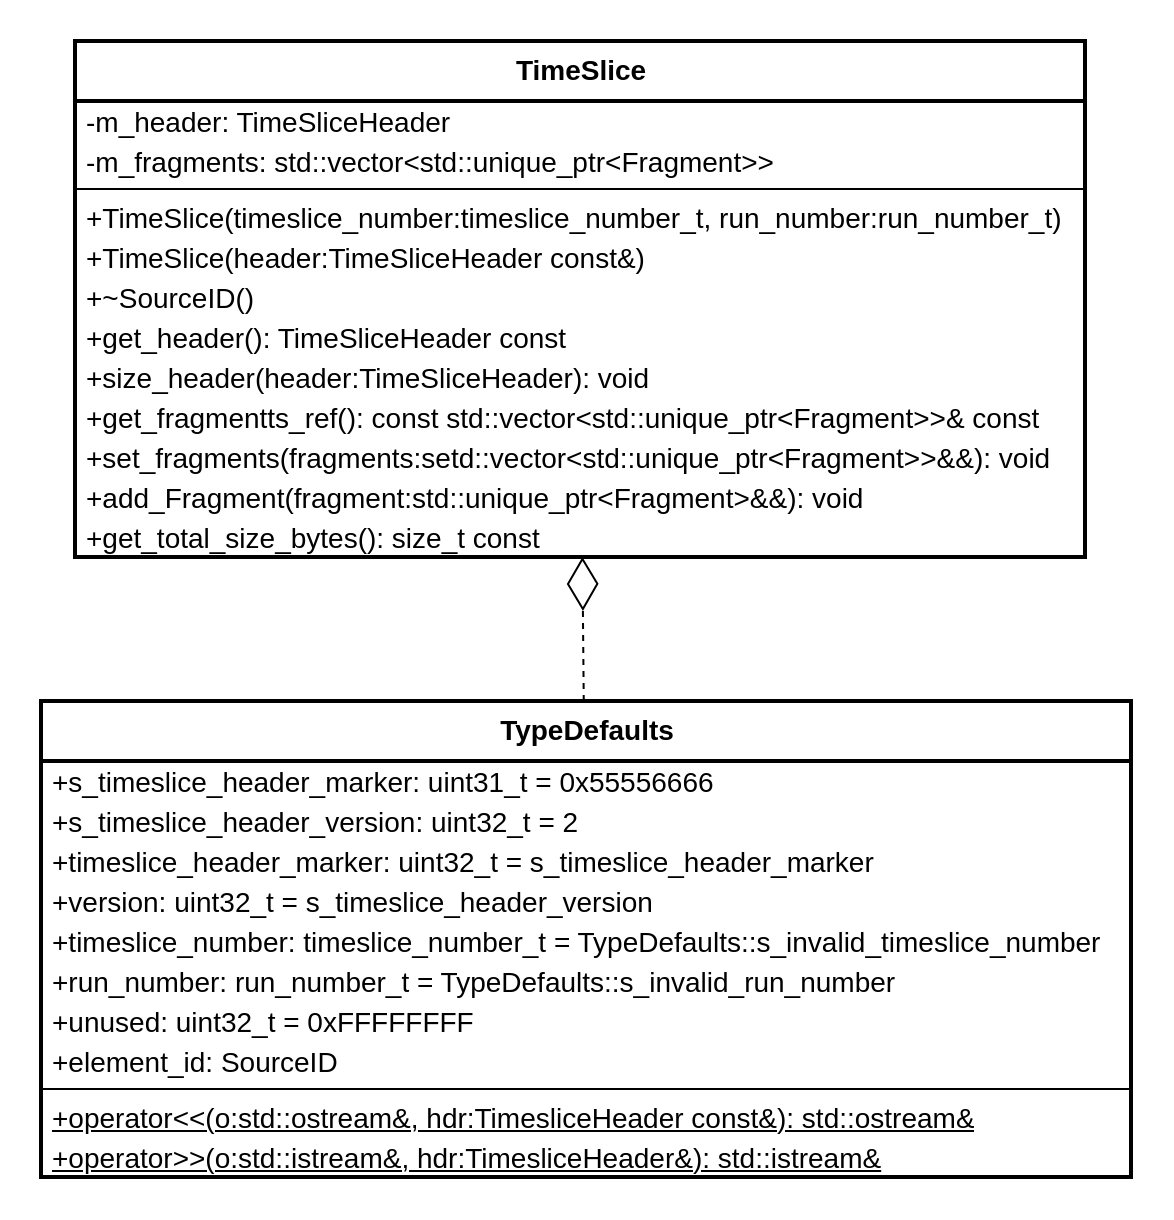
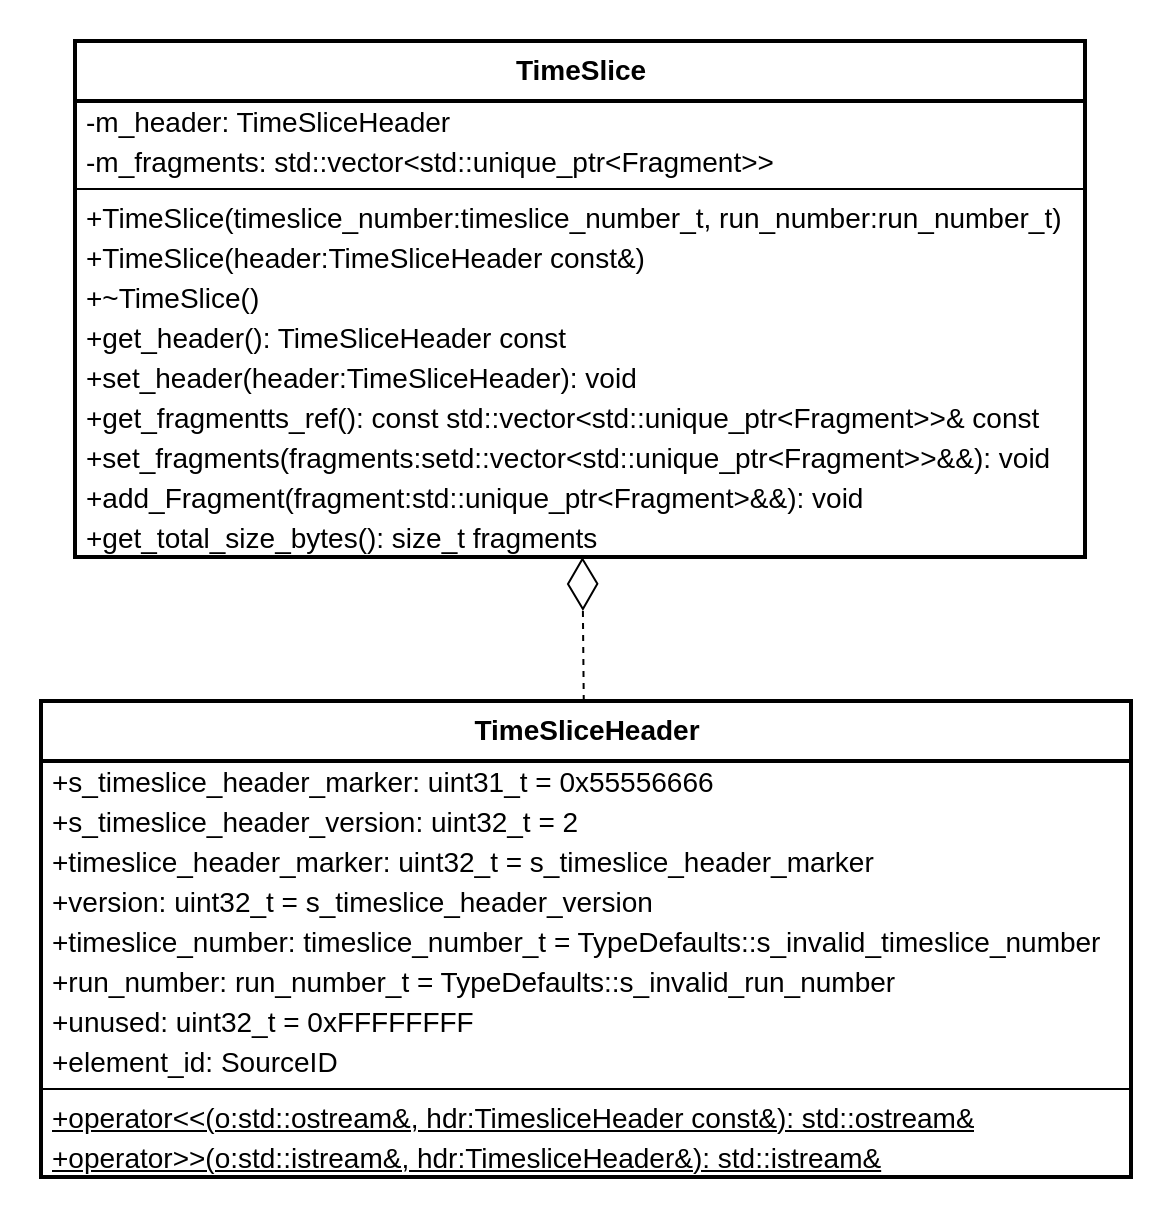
  <mxCell id="0" />
  <mxCell id="1" parent="0" />
  <mxCell id="2" value="&lt;b&gt;TimeSlice&lt;br&gt;&lt;/b&gt;" style="swimlane;fontStyle=0;align=center;verticalAlign=top;childLayout=stackLayout;horizontal=1;startSize=30;horizontalStack=0;resizeParent=1;resizeParentMax=0;resizeLast=0;collapsible=0;marginBottom=0;html=1;fontFamily=Helvetica;fontSize=14;strokeWidth=2;fillColor=default;" parent="1" vertex="1"><mxGeometry x="37" y="20" width="505" height="258" as="geometry" /></mxCell>
  <mxCell id="3" value="-m_header: TimeSliceHeader" style="text;html=1;strokeColor=none;fillColor=none;align=left;verticalAlign=middle;spacingLeft=4;spacingRight=4;overflow=hidden;rotatable=0;points=[[0,0.5],[1,0.5]];portConstraint=eastwest;fontFamily=Helvetica;fontSize=14;" parent="2" vertex="1"><mxGeometry y="30" width="505" height="20" as="geometry" /></mxCell>
  <mxCell id="4" value="-m_fragments: std::vector&amp;lt;std::unique_ptr&amp;lt;Fragment&amp;gt;&amp;gt;" style="text;html=1;strokeColor=none;fillColor=none;align=left;verticalAlign=middle;spacingLeft=4;spacingRight=4;overflow=hidden;rotatable=0;points=[[0,0.5],[1,0.5]];portConstraint=eastwest;fontFamily=Helvetica;fontSize=14;" parent="2" vertex="1"><mxGeometry y="50" width="505" height="20" as="geometry" /></mxCell>
  <mxCell id="5" value="" style="line;strokeWidth=1;fillColor=none;align=left;verticalAlign=middle;spacingTop=-1;spacingLeft=3;spacingRight=3;rotatable=0;labelPosition=right;points=[];portConstraint=eastwest;fontFamily=Helvetica;fontSize=14;" parent="2" vertex="1"><mxGeometry y="70" width="505" height="8" as="geometry" /></mxCell>
  <mxCell id="6" value="+TimeSlice(timeslice_number:timeslice_number_t, run_number:run_number_t)" style="text;html=1;strokeColor=none;fillColor=none;align=left;verticalAlign=middle;spacingLeft=4;spacingRight=4;overflow=hidden;rotatable=0;points=[[0,0.5],[1,0.5]];portConstraint=eastwest;fontFamily=Helvetica;fontSize=14;" parent="2" vertex="1"><mxGeometry y="78" width="505" height="20" as="geometry" /></mxCell>
  <mxCell id="7" value="+TimeSlice(header:TimeSliceHeader const&amp;amp;)" style="text;html=1;strokeColor=none;fillColor=none;align=left;verticalAlign=middle;spacingLeft=4;spacingRight=4;overflow=hidden;rotatable=0;points=[[0,0.5],[1,0.5]];portConstraint=eastwest;fontFamily=Helvetica;fontSize=14;" parent="2" vertex="1"><mxGeometry y="98" width="505" height="20" as="geometry" /></mxCell>
- <mxCell id="8" value="+~SourceID()" style="text;html=1;strokeColor=none;fillColor=none;align=left;verticalAlign=middle;spacingLeft=4;spacingRight=4;overflow=hidden;rotatable=0;points=[[0,0.5],[1,0.5]];portConstraint=eastwest;fontFamily=Helvetica;fontSize=14;" parent="2" vertex="1"><mxGeometry y="118" width="505" height="20" as="geometry" /></mxCell>
+ <mxCell id="8" value="+~TimeSlice()" style="text;html=1;strokeColor=none;fillColor=none;align=left;verticalAlign=middle;spacingLeft=4;spacingRight=4;overflow=hidden;rotatable=0;points=[[0,0.5],[1,0.5]];portConstraint=eastwest;fontFamily=Helvetica;fontSize=14;" parent="2" vertex="1"><mxGeometry y="118" width="505" height="20" as="geometry" /></mxCell>
  <mxCell id="9" value="+get_header(): TimeSliceHeader const" style="text;html=1;strokeColor=none;fillColor=none;align=left;verticalAlign=middle;spacingLeft=4;spacingRight=4;overflow=hidden;rotatable=0;points=[[0,0.5],[1,0.5]];portConstraint=eastwest;fontFamily=Helvetica;fontSize=14;" parent="2" vertex="1"><mxGeometry y="138" width="505" height="20" as="geometry" /></mxCell>
- <mxCell id="10" value="+size_header(header:TimeSliceHeader): void" style="text;html=1;strokeColor=none;fillColor=none;align=left;verticalAlign=middle;spacingLeft=4;spacingRight=4;overflow=hidden;rotatable=0;points=[[0,0.5],[1,0.5]];portConstraint=eastwest;fontFamily=Helvetica;fontSize=14;" parent="2" vertex="1"><mxGeometry y="158" width="505" height="20" as="geometry" /></mxCell>
+ <mxCell id="10" value="+set_header(header:TimeSliceHeader): void" style="text;html=1;strokeColor=none;fillColor=none;align=left;verticalAlign=middle;spacingLeft=4;spacingRight=4;overflow=hidden;rotatable=0;points=[[0,0.5],[1,0.5]];portConstraint=eastwest;fontFamily=Helvetica;fontSize=14;" parent="2" vertex="1"><mxGeometry y="158" width="505" height="20" as="geometry" /></mxCell>
  <mxCell id="11" value="+get_fragmentts_ref(): const std::vector&amp;lt;std::unique_ptr&amp;lt;Fragment&amp;gt;&amp;gt;&amp;amp; const" style="text;html=1;strokeColor=none;fillColor=none;align=left;verticalAlign=middle;spacingLeft=4;spacingRight=4;overflow=hidden;rotatable=0;points=[[0,0.5],[1,0.5]];portConstraint=eastwest;fontFamily=Helvetica;fontSize=14;" parent="2" vertex="1"><mxGeometry y="178" width="505" height="20" as="geometry" /></mxCell>
  <mxCell id="12" value="+set_fragments(fragments:setd::vector&amp;lt;std::unique_ptr&amp;lt;Fragment&amp;gt;&amp;gt;&amp;amp;&amp;amp;): void" style="text;html=1;strokeColor=none;fillColor=none;align=left;verticalAlign=middle;spacingLeft=4;spacingRight=4;overflow=hidden;rotatable=0;points=[[0,0.5],[1,0.5]];portConstraint=eastwest;fontFamily=Helvetica;fontSize=14;" parent="2" vertex="1"><mxGeometry y="198" width="505" height="20" as="geometry" /></mxCell>
  <mxCell id="13" value="+add_Fragment(fragment:std::unique_ptr&amp;lt;Fragment&amp;gt;&amp;amp;&amp;amp;): void" style="text;html=1;strokeColor=none;fillColor=none;align=left;verticalAlign=middle;spacingLeft=4;spacingRight=4;overflow=hidden;rotatable=0;points=[[0,0.5],[1,0.5]];portConstraint=eastwest;fontFamily=Helvetica;fontSize=14;" parent="2" vertex="1"><mxGeometry y="218" width="505" height="20" as="geometry" /></mxCell>
- <mxCell id="14" value="+get_total_size_bytes(): size_t const" style="text;html=1;strokeColor=none;fillColor=none;align=left;verticalAlign=middle;spacingLeft=4;spacingRight=4;overflow=hidden;rotatable=0;points=[[0,0.5],[1,0.5]];portConstraint=eastwest;fontFamily=Helvetica;fontSize=14;" parent="2" vertex="1"><mxGeometry y="238" width="505" height="20" as="geometry" /></mxCell>
- <mxCell id="15" value="&lt;b&gt;TypeDefaults&lt;br&gt;&lt;/b&gt;" style="swimlane;fontStyle=0;align=center;verticalAlign=top;childLayout=stackLayout;horizontal=1;startSize=30;horizontalStack=0;resizeParent=1;resizeParentMax=0;resizeLast=0;collapsible=0;marginBottom=0;html=1;fontFamily=Helvetica;fontSize=14;strokeWidth=2;fillColor=default;" parent="1" vertex="1"><mxGeometry x="20" y="350" width="545" height="238" as="geometry" /></mxCell>
+ <mxCell id="14" value="+get_total_size_bytes(): size_t fragments" style="text;html=1;strokeColor=none;fillColor=none;align=left;verticalAlign=middle;spacingLeft=4;spacingRight=4;overflow=hidden;rotatable=0;points=[[0,0.5],[1,0.5]];portConstraint=eastwest;fontFamily=Helvetica;fontSize=14;" parent="2" vertex="1"><mxGeometry y="238" width="505" height="20" as="geometry" /></mxCell>
+ <mxCell id="15" value="&lt;b&gt;TimeSliceHeader&lt;br&gt;&lt;/b&gt;" style="swimlane;fontStyle=0;align=center;verticalAlign=top;childLayout=stackLayout;horizontal=1;startSize=30;horizontalStack=0;resizeParent=1;resizeParentMax=0;resizeLast=0;collapsible=0;marginBottom=0;html=1;fontFamily=Helvetica;fontSize=14;strokeWidth=2;fillColor=default;" parent="1" vertex="1"><mxGeometry x="20" y="350" width="545" height="238" as="geometry" /></mxCell>
  <mxCell id="16" value="+s_timeslice_header_marker: uint31_t = 0x55556666" style="text;html=1;strokeColor=none;fillColor=none;align=left;verticalAlign=middle;spacingLeft=4;spacingRight=4;overflow=hidden;rotatable=0;points=[[0,0.5],[1,0.5]];portConstraint=eastwest;fontFamily=Helvetica;fontSize=14;" parent="15" vertex="1"><mxGeometry y="30" width="545" height="20" as="geometry" /></mxCell>
  <mxCell id="17" value="+s_timeslice_header_version: uint32_t = 2" style="text;html=1;strokeColor=none;fillColor=none;align=left;verticalAlign=middle;spacingLeft=4;spacingRight=4;overflow=hidden;rotatable=0;points=[[0,0.5],[1,0.5]];portConstraint=eastwest;fontFamily=Helvetica;fontSize=14;" parent="15" vertex="1"><mxGeometry y="50" width="545" height="20" as="geometry" /></mxCell>
  <mxCell id="18" value="+timeslice_header_marker: uint32_t = s_timeslice_header_marker" style="text;html=1;strokeColor=none;fillColor=none;align=left;verticalAlign=middle;spacingLeft=4;spacingRight=4;overflow=hidden;rotatable=0;points=[[0,0.5],[1,0.5]];portConstraint=eastwest;fontFamily=Helvetica;fontSize=14;" parent="15" vertex="1"><mxGeometry y="70" width="545" height="20" as="geometry" /></mxCell>
  <mxCell id="19" value="+version: uint32_t = s_timeslice_header_version" style="text;html=1;strokeColor=none;fillColor=none;align=left;verticalAlign=middle;spacingLeft=4;spacingRight=4;overflow=hidden;rotatable=0;points=[[0,0.5],[1,0.5]];portConstraint=eastwest;fontFamily=Helvetica;fontSize=14;" parent="15" vertex="1"><mxGeometry y="90" width="545" height="20" as="geometry" /></mxCell>
  <mxCell id="20" value="+timeslice_number: timeslice_number_t = TypeDefaults::s_invalid_timeslice_number" style="text;html=1;strokeColor=none;fillColor=none;align=left;verticalAlign=middle;spacingLeft=4;spacingRight=4;overflow=hidden;rotatable=0;points=[[0,0.5],[1,0.5]];portConstraint=eastwest;fontFamily=Helvetica;fontSize=14;" parent="15" vertex="1"><mxGeometry y="110" width="545" height="20" as="geometry" /></mxCell>
  <mxCell id="21" value="+run_number: run_number_t = TypeDefaults::s_invalid_run_number" style="text;html=1;strokeColor=none;fillColor=none;align=left;verticalAlign=middle;spacingLeft=4;spacingRight=4;overflow=hidden;rotatable=0;points=[[0,0.5],[1,0.5]];portConstraint=eastwest;fontFamily=Helvetica;fontSize=14;" parent="15" vertex="1"><mxGeometry y="130" width="545" height="20" as="geometry" /></mxCell>
  <mxCell id="22" value="+unused: uint32_t = 0xFFFFFFFF" style="text;html=1;strokeColor=none;fillColor=none;align=left;verticalAlign=middle;spacingLeft=4;spacingRight=4;overflow=hidden;rotatable=0;points=[[0,0.5],[1,0.5]];portConstraint=eastwest;fontFamily=Helvetica;fontSize=14;" parent="15" vertex="1"><mxGeometry y="150" width="545" height="20" as="geometry" /></mxCell>
  <mxCell id="23" value="+element_id: SourceID" style="text;html=1;strokeColor=none;fillColor=none;align=left;verticalAlign=middle;spacingLeft=4;spacingRight=4;overflow=hidden;rotatable=0;points=[[0,0.5],[1,0.5]];portConstraint=eastwest;fontFamily=Helvetica;fontSize=14;" parent="15" vertex="1"><mxGeometry y="170" width="545" height="20" as="geometry" /></mxCell>
  <mxCell id="24" value="" style="line;strokeWidth=1;fillColor=none;align=left;verticalAlign=middle;spacingTop=-1;spacingLeft=3;spacingRight=3;rotatable=0;labelPosition=right;points=[];portConstraint=eastwest;fontFamily=Helvetica;fontSize=14;" parent="15" vertex="1"><mxGeometry y="190" width="545" height="8" as="geometry" /></mxCell>
  <mxCell id="25" value="&lt;u&gt;+operator&amp;lt;&amp;lt;(o:std::ostream&amp;amp;, hdr:TimesliceHeader const&amp;amp;): std::ostream&amp;amp;&lt;/u&gt;" style="text;html=1;strokeColor=none;fillColor=none;align=left;verticalAlign=middle;spacingLeft=4;spacingRight=4;overflow=hidden;rotatable=0;points=[[0,0.5],[1,0.5]];portConstraint=eastwest;fontFamily=Helvetica;fontSize=14;" parent="15" vertex="1"><mxGeometry y="198" width="545" height="20" as="geometry" /></mxCell>
  <mxCell id="26" value="&lt;u&gt;+operator&amp;gt;&amp;gt;(o:std::istream&amp;amp;, hdr:TimesliceHeader&amp;amp;): std::istream&amp;amp;&lt;/u&gt;" style="text;html=1;strokeColor=none;fillColor=none;align=left;verticalAlign=middle;spacingLeft=4;spacingRight=4;overflow=hidden;rotatable=0;points=[[0,0.5],[1,0.5]];portConstraint=eastwest;fontFamily=Helvetica;fontSize=14;" parent="15" vertex="1"><mxGeometry y="218" width="545" height="20" as="geometry" /></mxCell>
  <mxCell id="27" value="" style="endArrow=diamondThin;endFill=0;endSize=24;html=1;rounded=0;dashed=1;" parent="1" source="15" target="2" edge="1"><mxGeometry width="160" relative="1" as="geometry"><mxPoint x="207" y="310" as="sourcePoint" /><mxPoint x="367" y="310" as="targetPoint" /></mxGeometry></mxCell>
